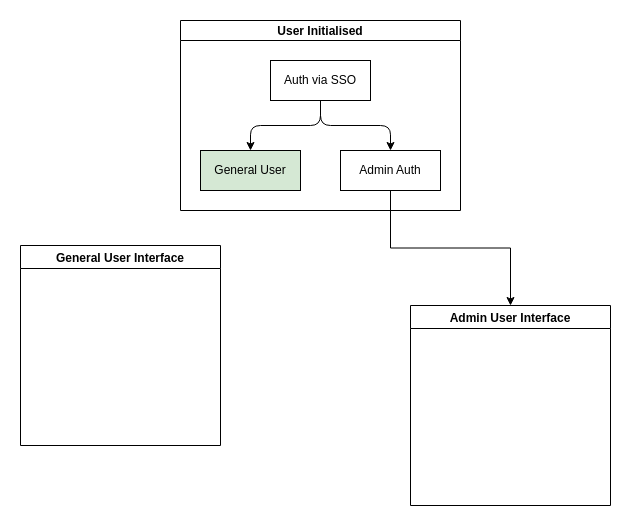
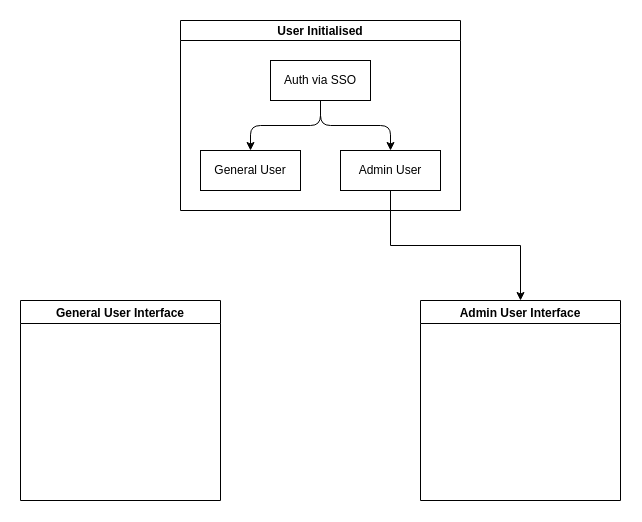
  <mxCell id="0" />
  <mxCell id="1" parent="0" />
  <mxCell id="2" value="User Initialised" style="swimlane;startSize=20;horizontal=1;childLayout=treeLayout;horizontalTree=0;resizable=0;containerType=tree;fontSize=12;" vertex="1" parent="1"><mxGeometry x="180" y="20" width="280" height="190" as="geometry" /></mxCell>
  <mxCell id="3" value="Auth via SSO" style="whiteSpace=wrap;html=1;" vertex="1" parent="2"><mxGeometry x="90" y="40" width="100" height="40" as="geometry" /></mxCell>
- <mxCell id="4" value="General User" style="whiteSpace=wrap;html=1;fillColor=#d5e8d4;" vertex="1" parent="2"><mxGeometry x="20" y="130" width="100" height="40" as="geometry" /></mxCell>
+ <mxCell id="4" value="General User" style="whiteSpace=wrap;html=1;" vertex="1" parent="2"><mxGeometry x="20" y="130" width="100" height="40" as="geometry" /></mxCell>
  <mxCell id="5" value="" style="edgeStyle=elbowEdgeStyle;elbow=vertical;html=1;rounded=1;curved=0;sourcePerimeterSpacing=0;targetPerimeterSpacing=0;startSize=6;endSize=6;" edge="1" parent="2" source="3" target="4"><mxGeometry relative="1" as="geometry" /></mxCell>
- <mxCell id="6" value="Admin Auth" style="whiteSpace=wrap;html=1;" vertex="1" parent="2"><mxGeometry x="160" y="130" width="100" height="40" as="geometry" /></mxCell>
+ <mxCell id="6" value="Admin User" style="whiteSpace=wrap;html=1;" vertex="1" parent="2"><mxGeometry x="160" y="130" width="100" height="40" as="geometry" /></mxCell>
  <mxCell id="7" value="" style="edgeStyle=elbowEdgeStyle;elbow=vertical;html=1;rounded=1;curved=0;sourcePerimeterSpacing=0;targetPerimeterSpacing=0;startSize=6;endSize=6;" edge="1" parent="2" source="3" target="6"><mxGeometry relative="1" as="geometry" /></mxCell>
- <mxCell id="8" value="General User Interface" style="swimlane;" vertex="1" parent="1"><mxGeometry x="20" y="245" width="200" height="200" as="geometry" /></mxCell>
- <mxCell id="9" value="Admin User Interface" style="swimlane;" vertex="1" parent="1"><mxGeometry x="410" y="305" width="200" height="200" as="geometry" /></mxCell>
+ <mxCell id="8" value="General User Interface" style="swimlane;" vertex="1" parent="1"><mxGeometry x="20" y="300" width="200" height="200" as="geometry" /></mxCell>
+ <mxCell id="9" value="Admin User Interface" style="swimlane;" vertex="1" parent="1"><mxGeometry x="420" y="300" width="200" height="200" as="geometry" /></mxCell>
  <mxCell id="10" style="edgeStyle=orthogonalEdgeStyle;rounded=0;orthogonalLoop=1;jettySize=auto;html=1;exitX=0.5;exitY=1;exitDx=0;exitDy=0;" edge="1" parent="1" source="6" target="9"><mxGeometry relative="1" as="geometry" /></mxCell>
